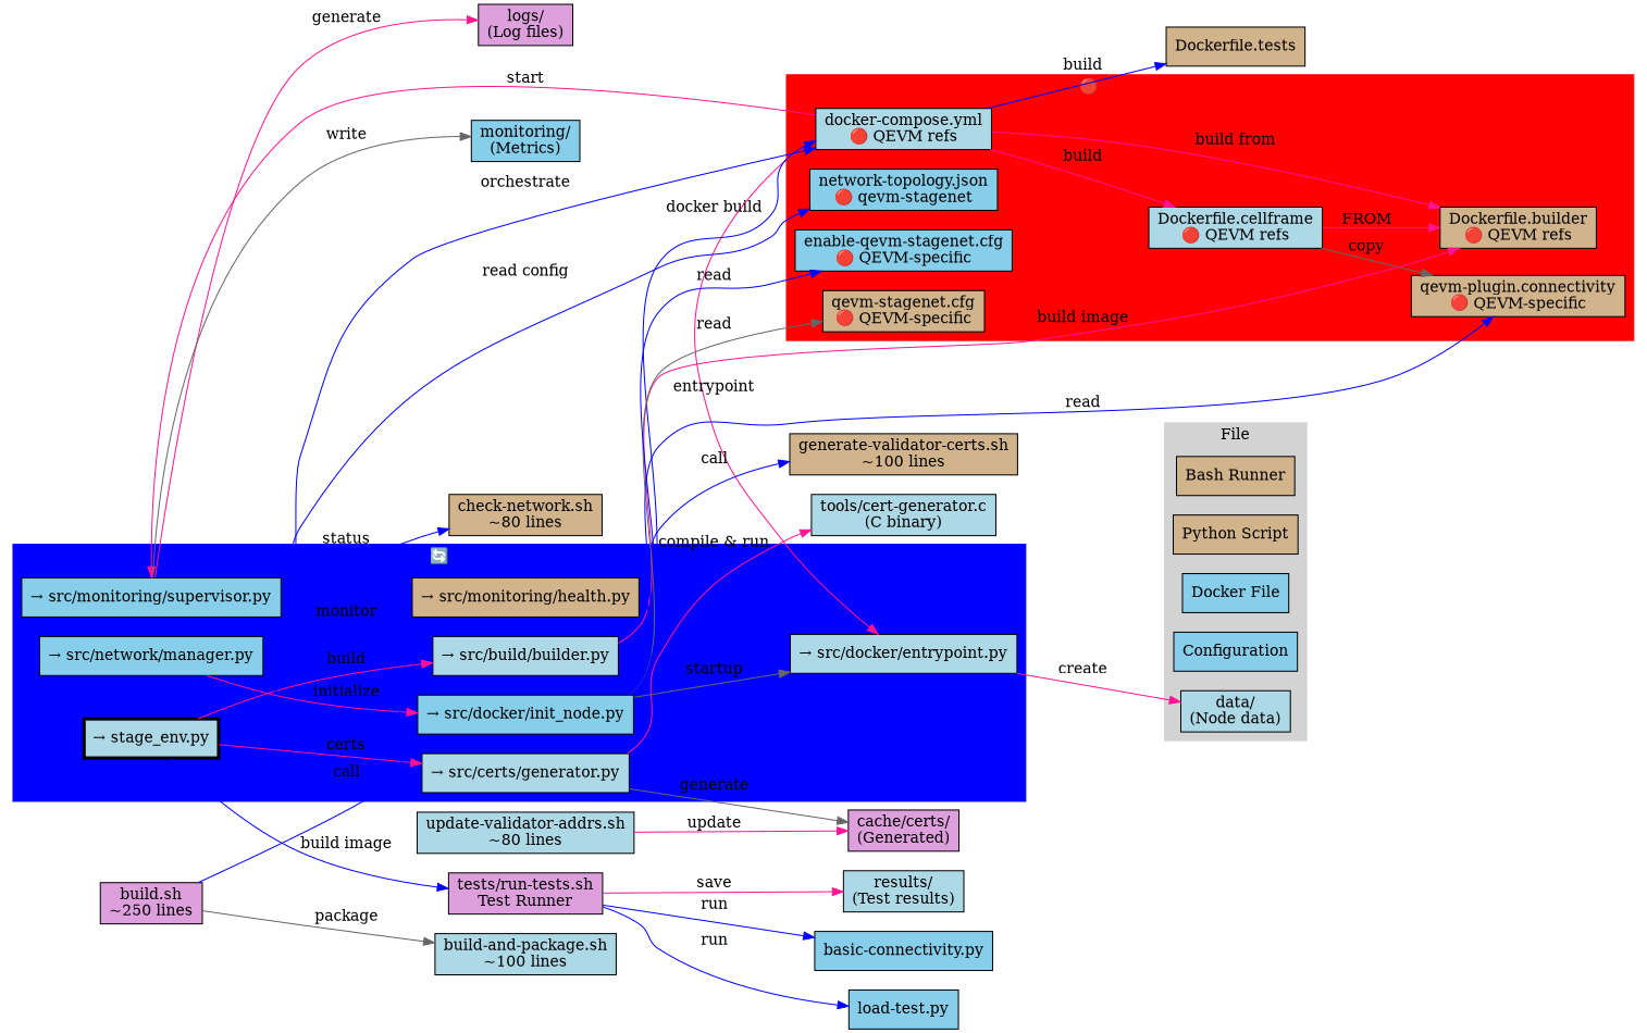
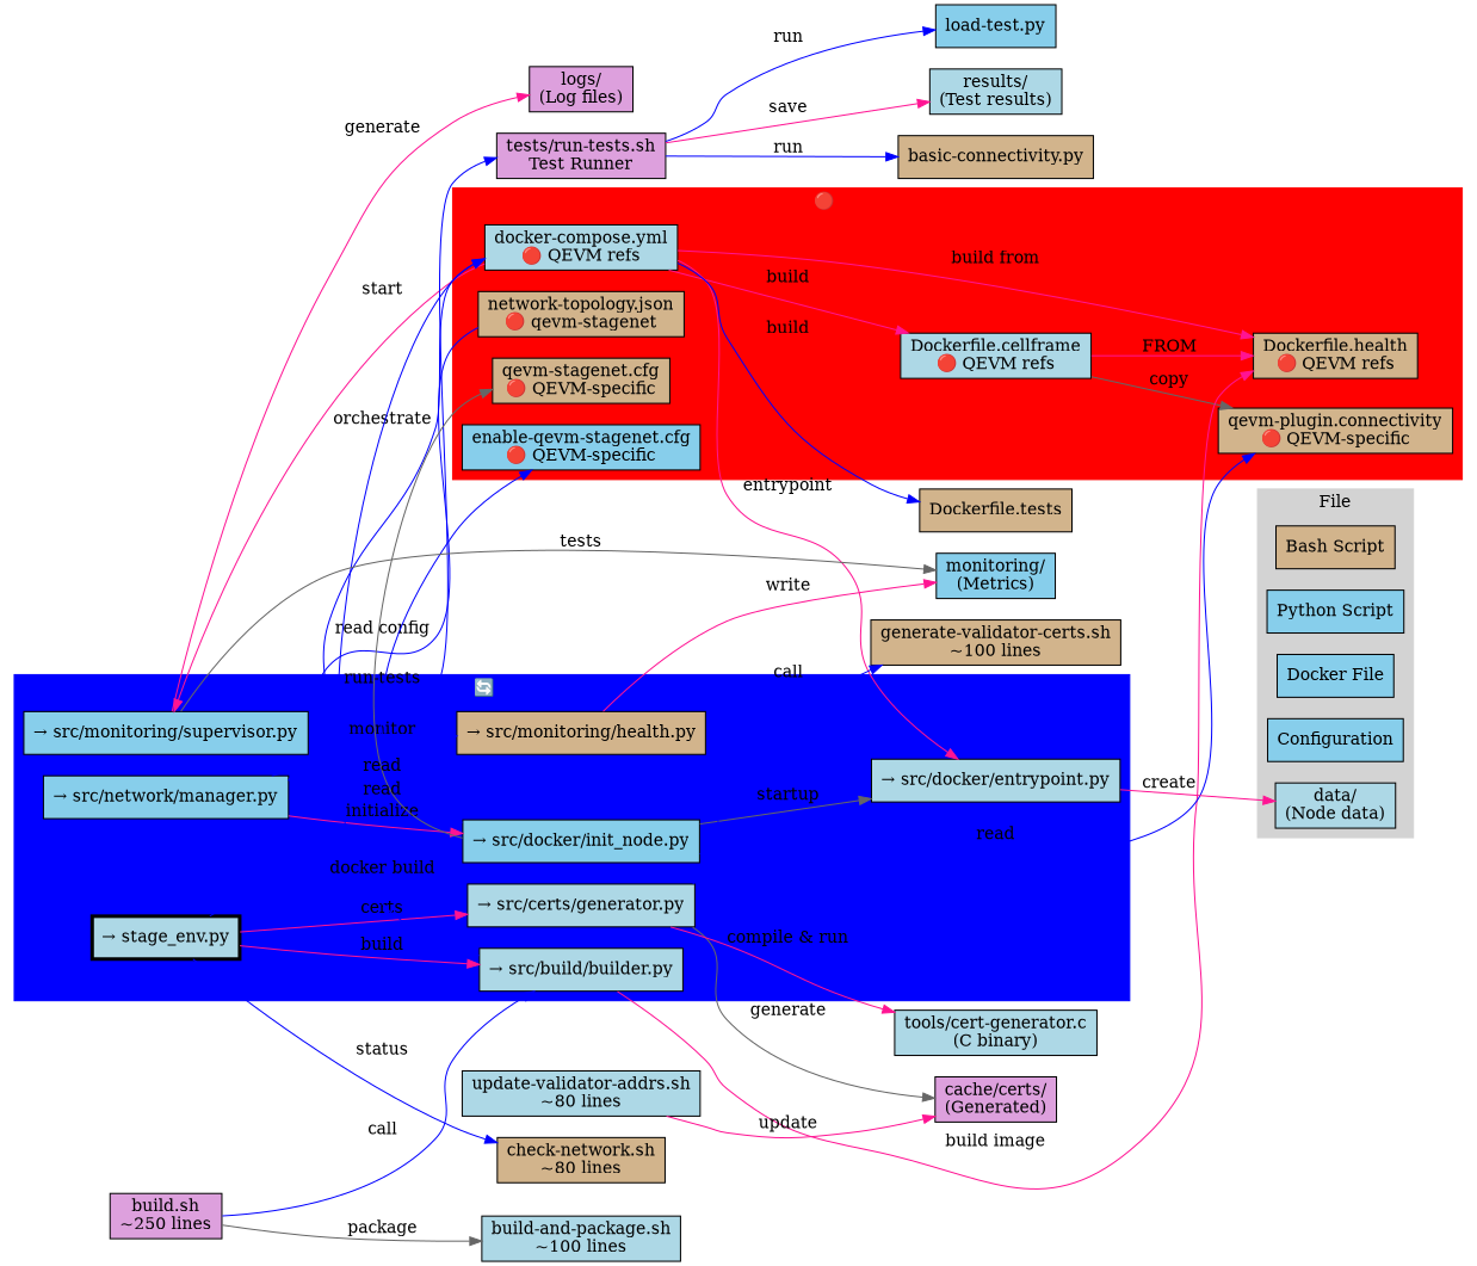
  digraph {
    rankdir=LR
    node [fillcolor=skyblue shape=box style=filled]
    edge [color=deeppink]
-   n1 [fillcolor=tan label="Bash Runner"]
-   n2 [fillcolor=tan label="Python Script"]
+   n1 [fillcolor=tan label="Bash Script"]
+   n2 [label="Python Script"]
    n3 [label="Docker File"]
    n4 [label=Configuration]
    n5 [fillcolor=lightblue label="data/\n(Node data)"]
    n6 [fillcolor=lightblue label="docker-compose.yml\n🔴 QEVM refs"]
-   n7 [fillcolor=tan label="Dockerfile.builder\n🔴 QEVM refs"]
+   n7 [fillcolor=tan label="Dockerfile.health\n🔴 QEVM refs"]
    n8 [fillcolor=lightblue label="Dockerfile.cellframe\n🔴 QEVM refs"]
-   n9 [label="network-topology.json\n🔴 qevm-stagenet"]
+   n9 [fillcolor=tan label="network-topology.json\n🔴 qevm-stagenet"]
    n10 [fillcolor=tan label="qevm-plugin.connectivity\n🔴 QEVM-specific"]
    n11 [fillcolor=tan label="qevm-stagenet.cfg\n🔴 QEVM-specific"]
    n12 [label="enable-qevm-stagenet.cfg\n🔴 QEVM-specific"]
    n13 [fillcolor=lightblue label="→ stage_env.py" penwidth=3]
    n14 [label="→ src/network/manager.py"]
    n15 [fillcolor=lightblue label="→ src/build/builder.py"]
    n16 [label="→ src/docker/init_node.py"]
    n17 [label="→ src/monitoring/supervisor.py"]
    n18 [fillcolor=tan label="→ src/monitoring/health.py"]
    n19 [fillcolor=lightblue label="→ src/docker/entrypoint.py"]
    n20 [fillcolor=lightblue label="→ src/certs/generator.py"]
    n21 [fillcolor=tan label="Dockerfile.tests"]
    n22 [fillcolor=tan label="check-network.sh\n~80 lines"]
    n23 [fillcolor=plum label="tests/run-tests.sh\nTest Runner"]
    n24 [fillcolor=plum label="logs/\n(Log files)"]
    n25 [label="monitoring/\n(Metrics)"]
    n26 [fillcolor=plum label="cache/certs/\n(Generated)"]
    n27 [fillcolor=tan label="generate-validator-certs.sh\n~100 lines"]
    n28 [fillcolor=lightblue label="tools/cert-generator.c\n(C binary)"]
-   n29 [label="basic-connectivity.py"]
+   n29 [fillcolor=tan label="basic-connectivity.py"]
    n30 [label="load-test.py"]
    n31 [fillcolor=lightblue label="results/\n(Test results)"]
    n32 [fillcolor=lightblue label="update-validator-addrs.sh\n~80 lines"]
    n33 [fillcolor=plum label="build.sh\n~250 lines"]
    n34 [fillcolor=lightblue label="build-and-package.sh\n~100 lines"]
    subgraph cluster_1 {
      color=lightgrey
      label=File
      style=filled
      n1
      n2
      n3
      n4
      n5
    }
    subgraph cluster_2 {
      color=red
      fontcolor=red
      label="🔴 QEVM-Specific Files (278 refs)"
      style=filled
      n6
      n7
      n8
      n9
      n10
      n11
      n12
    }
    subgraph cluster_3 {
      color=blue
      fontcolor=blue
      label="🔄 Migration to Python"
      style=filled
      n13
      n14
      n15
      n16
      n17
      n18
      n19
      n20
    }
    n6 -> n7 [label="build from"]
    n6 -> n8 [label=build]
    n6 -> n17 [label=start]
    n6 -> n19 [label=entrypoint]
    n6 -> n21 [color=blue label=build]
    n8 -> n7 [label=FROM]
    n8 -> n10 [color=gray40 label=copy]
    n13 -> n15 [label=build]
    n13 -> n20 [label=certs]
    n13 -> n22 [color=blue label=status]
-   n13 -> n23 [color=blue label="build image"]
+   n13 -> n23 [color=blue label="run-tests"]
    n14 -> n6 [color=blue label=orchestrate]
-   n14 -> n9 [color=blue label="read config"]
+   n9 -> n14 [color=blue label="read config"]
    n14 -> n16 [label=initialize]
    n14 -> n18 [color=blue label=monitor]
    n15 -> n6 [color=blue label="docker build"]
    n15 -> n7 [label="build image"]
    n16 -> n10 [color=blue label=read]
    n16 -> n11 [color=gray40 label=read]
    n16 -> n12 [color=blue label=read]
    n16 -> n19 [color=gray40 label=startup]
    n17 -> n24 [label=generate]
-   n17 -> n25 [color=gray40 label=write]
+   n17 -> n25 [color=gray40 label=tests]
+   n18 -> n25 [label=write]
    n19 -> n5 [label=create]
    n20 -> n26 [color=gray40 label=generate]
    n20 -> n27 [color=blue label=call]
    n20 -> n28 [label="compile & run"]
    n23 -> n29 [color=blue label=run]
    n23 -> n30 [color=blue label=run]
    n23 -> n31 [label=save]
    n32 -> n26 [label=update]
    n33 -> n15 [color=blue label=call]
    n33 -> n34 [color=gray40 label=package]
  }
